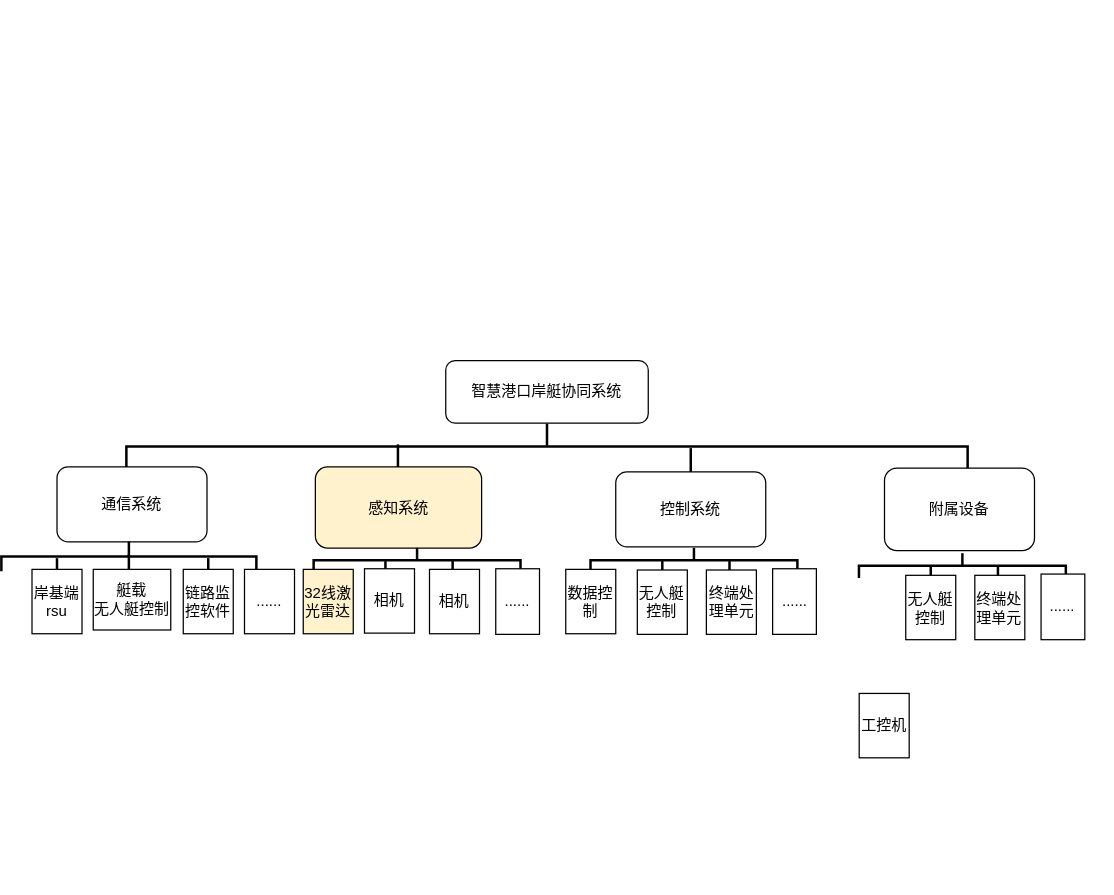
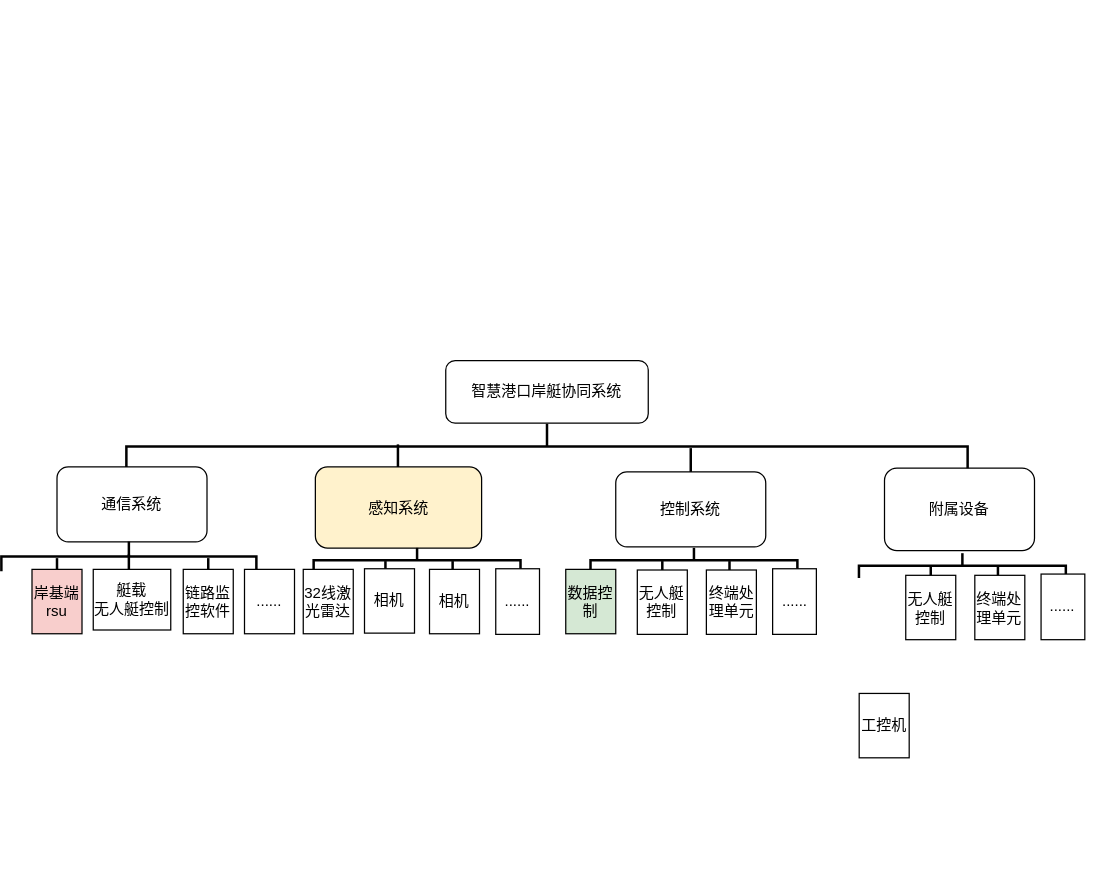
  <mxCell id="0" />
  <mxCell id="1" parent="0" />
  <mxCell id="2" value="&lt;span&gt;智慧港口岸艇协同系统&lt;/span&gt;" style="rounded=1;whiteSpace=wrap;html=1;" parent="1" vertex="1"><mxGeometry x="351" y="288" width="162" height="50" as="geometry" /></mxCell>
  <mxCell id="3" value="" style="strokeWidth=2;html=1;shape=mxgraph.flowchart.annotation_2;align=left;labelPosition=right;pointerEvents=1;rotation=90;" parent="1" vertex="1"><mxGeometry x="413.75" y="20.25" width="36.5" height="673" as="geometry" /></mxCell>
  <mxCell id="4" value="通信系统" style="rounded=1;whiteSpace=wrap;html=1;" parent="1" vertex="1"><mxGeometry x="40" y="373" width="120" height="60" as="geometry" /></mxCell>
  <mxCell id="5" value="控制系统" style="rounded=1;whiteSpace=wrap;html=1;" parent="1" vertex="1"><mxGeometry x="487" y="377" width="120" height="60" as="geometry" /></mxCell>
  <mxCell id="6" value="" style="line;strokeWidth=2;direction=south;html=1;" parent="1" vertex="1"><mxGeometry x="307.75" y="355" width="10" height="24" as="geometry" /></mxCell>
  <mxCell id="7" value="" style="line;strokeWidth=2;direction=south;html=1;" parent="1" vertex="1"><mxGeometry x="542" y="358" width="10" height="19" as="geometry" /></mxCell>
  <mxCell id="8" value="附属设备" style="rounded=1;whiteSpace=wrap;html=1;" parent="1" vertex="1"><mxGeometry x="702" y="374" width="120" height="66" as="geometry" /></mxCell>
  <mxCell id="9" value="" style="strokeWidth=2;html=1;shape=mxgraph.flowchart.annotation_2;align=left;labelPosition=right;pointerEvents=1;rotation=90;" parent="1" vertex="1"><mxGeometry x="85.62" y="342.62" width="23.75" height="204" as="geometry" /></mxCell>
  <mxCell id="10" value="艇载&lt;br&gt;无人艇控制" style="rounded=0;whiteSpace=wrap;html=1;" parent="1" vertex="1"><mxGeometry x="69" y="455" width="62" height="48.5" as="geometry" /></mxCell>
  <mxCell id="11" value="......" style="rounded=0;whiteSpace=wrap;html=1;" parent="1" vertex="1"><mxGeometry x="190" y="455" width="40" height="51.5" as="geometry" /></mxCell>
  <mxCell id="12" value="" style="line;strokeWidth=2;direction=south;html=1;" parent="1" vertex="1"><mxGeometry x="35" y="446" width="10" height="12" as="geometry" /></mxCell>
  <mxCell id="13" value="" style="line;strokeWidth=2;direction=south;html=1;" parent="1" vertex="1"><mxGeometry x="92.49" y="443" width="10" height="12" as="geometry" /></mxCell>
- <mxCell id="14" value="岸基端rsu" style="rounded=0;whiteSpace=wrap;html=1;" parent="1" vertex="1"><mxGeometry x="20" y="455" width="40" height="51.5" as="geometry" /></mxCell>
+ <mxCell id="14" value="岸基端rsu" style="rounded=0;whiteSpace=wrap;html=1;fillColor=#f8cecc;" parent="1" vertex="1"><mxGeometry x="20" y="455" width="40" height="51.5" as="geometry" /></mxCell>
  <mxCell id="15" value="" style="line;strokeWidth=2;direction=south;html=1;" parent="1" vertex="1"><mxGeometry x="156" y="446" width="10" height="22" as="geometry" /></mxCell>
  <mxCell id="16" value="链路监控软件" style="rounded=0;whiteSpace=wrap;html=1;" parent="1" vertex="1"><mxGeometry x="141" y="455" width="40" height="51.5" as="geometry" /></mxCell>
  <mxCell id="17" value="感知系统" style="rounded=1;whiteSpace=wrap;html=1;fillColor=#fff2cc;" parent="1" vertex="1"><mxGeometry x="246.69" y="373" width="133" height="65" as="geometry" /></mxCell>
  <mxCell id="18" value="" style="strokeWidth=2;html=1;shape=mxgraph.flowchart.annotation_2;align=left;labelPosition=right;pointerEvents=1;rotation=90;" parent="1" vertex="1"><mxGeometry x="318.11" y="365" width="19.89" height="165.5" as="geometry" /></mxCell>
  <mxCell id="19" value="......" style="rounded=0;whiteSpace=wrap;html=1;" parent="1" vertex="1"><mxGeometry x="391" y="454.5" width="35" height="52.5" as="geometry" /></mxCell>
  <mxCell id="20" value="" style="line;strokeWidth=2;direction=south;html=1;" parent="1" vertex="1"><mxGeometry x="297.75" y="448.38" width="10" height="12" as="geometry" /></mxCell>
  <mxCell id="21" value="" style="line;strokeWidth=2;direction=south;html=1;" parent="1" vertex="1"><mxGeometry x="351.5" y="448.38" width="10" height="12" as="geometry" /></mxCell>
- <mxCell id="22" value="32线激光雷达" style="rounded=0;whiteSpace=wrap;html=1;fillColor=#fff2cc;" parent="1" vertex="1"><mxGeometry x="237" y="455" width="40" height="51.5" as="geometry" /></mxCell>
+ <mxCell id="22" value="32线激光雷达" style="rounded=0;whiteSpace=wrap;html=1;" parent="1" vertex="1"><mxGeometry x="237" y="455" width="40" height="51.5" as="geometry" /></mxCell>
  <mxCell id="23" value="相机" style="rounded=0;whiteSpace=wrap;html=1;" parent="1" vertex="1"><mxGeometry x="286" y="454.5" width="40" height="51.5" as="geometry" /></mxCell>
  <mxCell id="24" value="相机" style="rounded=0;whiteSpace=wrap;html=1;" parent="1" vertex="1"><mxGeometry x="338" y="455" width="40" height="51.5" as="geometry" /></mxCell>
  <mxCell id="25" value="" style="strokeWidth=2;html=1;shape=mxgraph.flowchart.annotation_2;align=left;labelPosition=right;pointerEvents=1;rotation=90;" parent="1" vertex="1"><mxGeometry x="539.61" y="365" width="19.89" height="165.5" as="geometry" /></mxCell>
  <mxCell id="26" value="......" style="rounded=0;whiteSpace=wrap;html=1;" parent="1" vertex="1"><mxGeometry x="612.5" y="454.5" width="35" height="52.5" as="geometry" /></mxCell>
  <mxCell id="27" value="" style="line;strokeWidth=2;direction=south;html=1;" parent="1" vertex="1"><mxGeometry x="519.25" y="448.38" width="10" height="12" as="geometry" /></mxCell>
  <mxCell id="28" value="" style="line;strokeWidth=2;direction=south;html=1;" parent="1" vertex="1"><mxGeometry x="573" y="448.38" width="10" height="12" as="geometry" /></mxCell>
- <mxCell id="29" value="数据控制" style="rounded=0;whiteSpace=wrap;html=1;" parent="1" vertex="1"><mxGeometry x="447" y="455" width="40" height="51.5" as="geometry" /></mxCell>
+ <mxCell id="29" value="数据控制" style="rounded=0;whiteSpace=wrap;html=1;fillColor=#d5e8d4;" parent="1" vertex="1"><mxGeometry x="447" y="455" width="40" height="51.5" as="geometry" /></mxCell>
  <mxCell id="30" value="无人艇控制" style="rounded=0;whiteSpace=wrap;html=1;" parent="1" vertex="1"><mxGeometry x="504.25" y="455.5" width="40" height="51.5" as="geometry" /></mxCell>
  <mxCell id="31" value="终端处理单元" style="rounded=0;whiteSpace=wrap;html=1;" parent="1" vertex="1"><mxGeometry x="559.5" y="455.5" width="40" height="51.5" as="geometry" /></mxCell>
  <mxCell id="32" value="" style="strokeWidth=2;html=1;shape=mxgraph.flowchart.annotation_2;align=left;labelPosition=right;pointerEvents=1;rotation=90;" vertex="1" parent="1"><mxGeometry x="754.36" y="369.25" width="19.89" height="165.5" as="geometry" /></mxCell>
  <mxCell id="33" value="......" style="rounded=0;whiteSpace=wrap;html=1;" vertex="1" parent="1"><mxGeometry x="827.25" y="458.75" width="35" height="52.5" as="geometry" /></mxCell>
  <mxCell id="34" value="" style="line;strokeWidth=2;direction=south;html=1;" vertex="1" parent="1"><mxGeometry x="734" y="452.63" width="10" height="12" as="geometry" /></mxCell>
  <mxCell id="35" value="" style="line;strokeWidth=2;direction=south;html=1;" vertex="1" parent="1"><mxGeometry x="787.75" y="452.63" width="10" height="12" as="geometry" /></mxCell>
  <mxCell id="36" value="工控机" style="rounded=0;whiteSpace=wrap;html=1;" vertex="1" parent="1"><mxGeometry x="681.75" y="554.25" width="40" height="51.5" as="geometry" /></mxCell>
  <mxCell id="37" value="无人艇控制" style="rounded=0;whiteSpace=wrap;html=1;" vertex="1" parent="1"><mxGeometry x="719" y="459.75" width="40" height="51.5" as="geometry" /></mxCell>
  <mxCell id="38" value="终端处理单元" style="rounded=0;whiteSpace=wrap;html=1;" vertex="1" parent="1"><mxGeometry x="774.25" y="459.75" width="40" height="51.5" as="geometry" /></mxCell>
